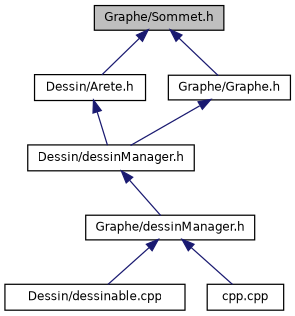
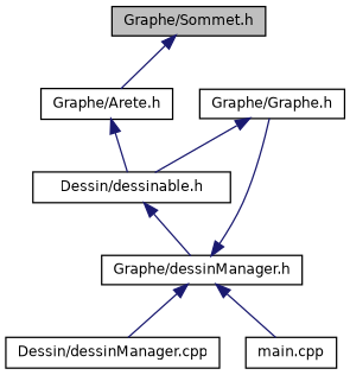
  digraph {
    node [color=black fillcolor=white fontname=Helvetica fontsize=10 shape=record style=filled]
    edge [color=midnightblue dir=back fontname=Helvetica fontsize=10 labelfontname=Helvetica labelfontsize=10 style=solid]
    n1 [fillcolor=grey75 fontcolor=black height=0.2 label="Graphe/Sommet.h" width=0.4]
    n2 [height=0.2 label="Graphe/Graphe.h" width=0.4]
-   n3 [height=0.2 label="Dessin/Arete.h" width=0.4]
-   n4 [height=0.2 label="Dessin/dessinManager.h" width=0.4]
+   n3 [height=0.2 label="Graphe/Arete.h" width=0.4]
+   n4 [height=0.2 label="Dessin/dessinable.h" width=0.4]
    n5 [height=0.2 label="Graphe/dessinManager.h" width=0.4]
-   n6 [height=0.2 label="Dessin/dessinable.cpp" width=0.4]
-   n7 [height=0.2 label="cpp.cpp" width=0.4]
-   n1 -> n2
+   n6 [height=0.2 label="Dessin/dessinManager.cpp" width=0.4]
+   n7 [height=0.2 label="main.cpp" width=0.4]
+   n5 -> n2
    n1 -> n3
    n2 -> n4
    n3 -> n4
    n4 -> n5
    n5 -> n6
    n5 -> n7
  }
